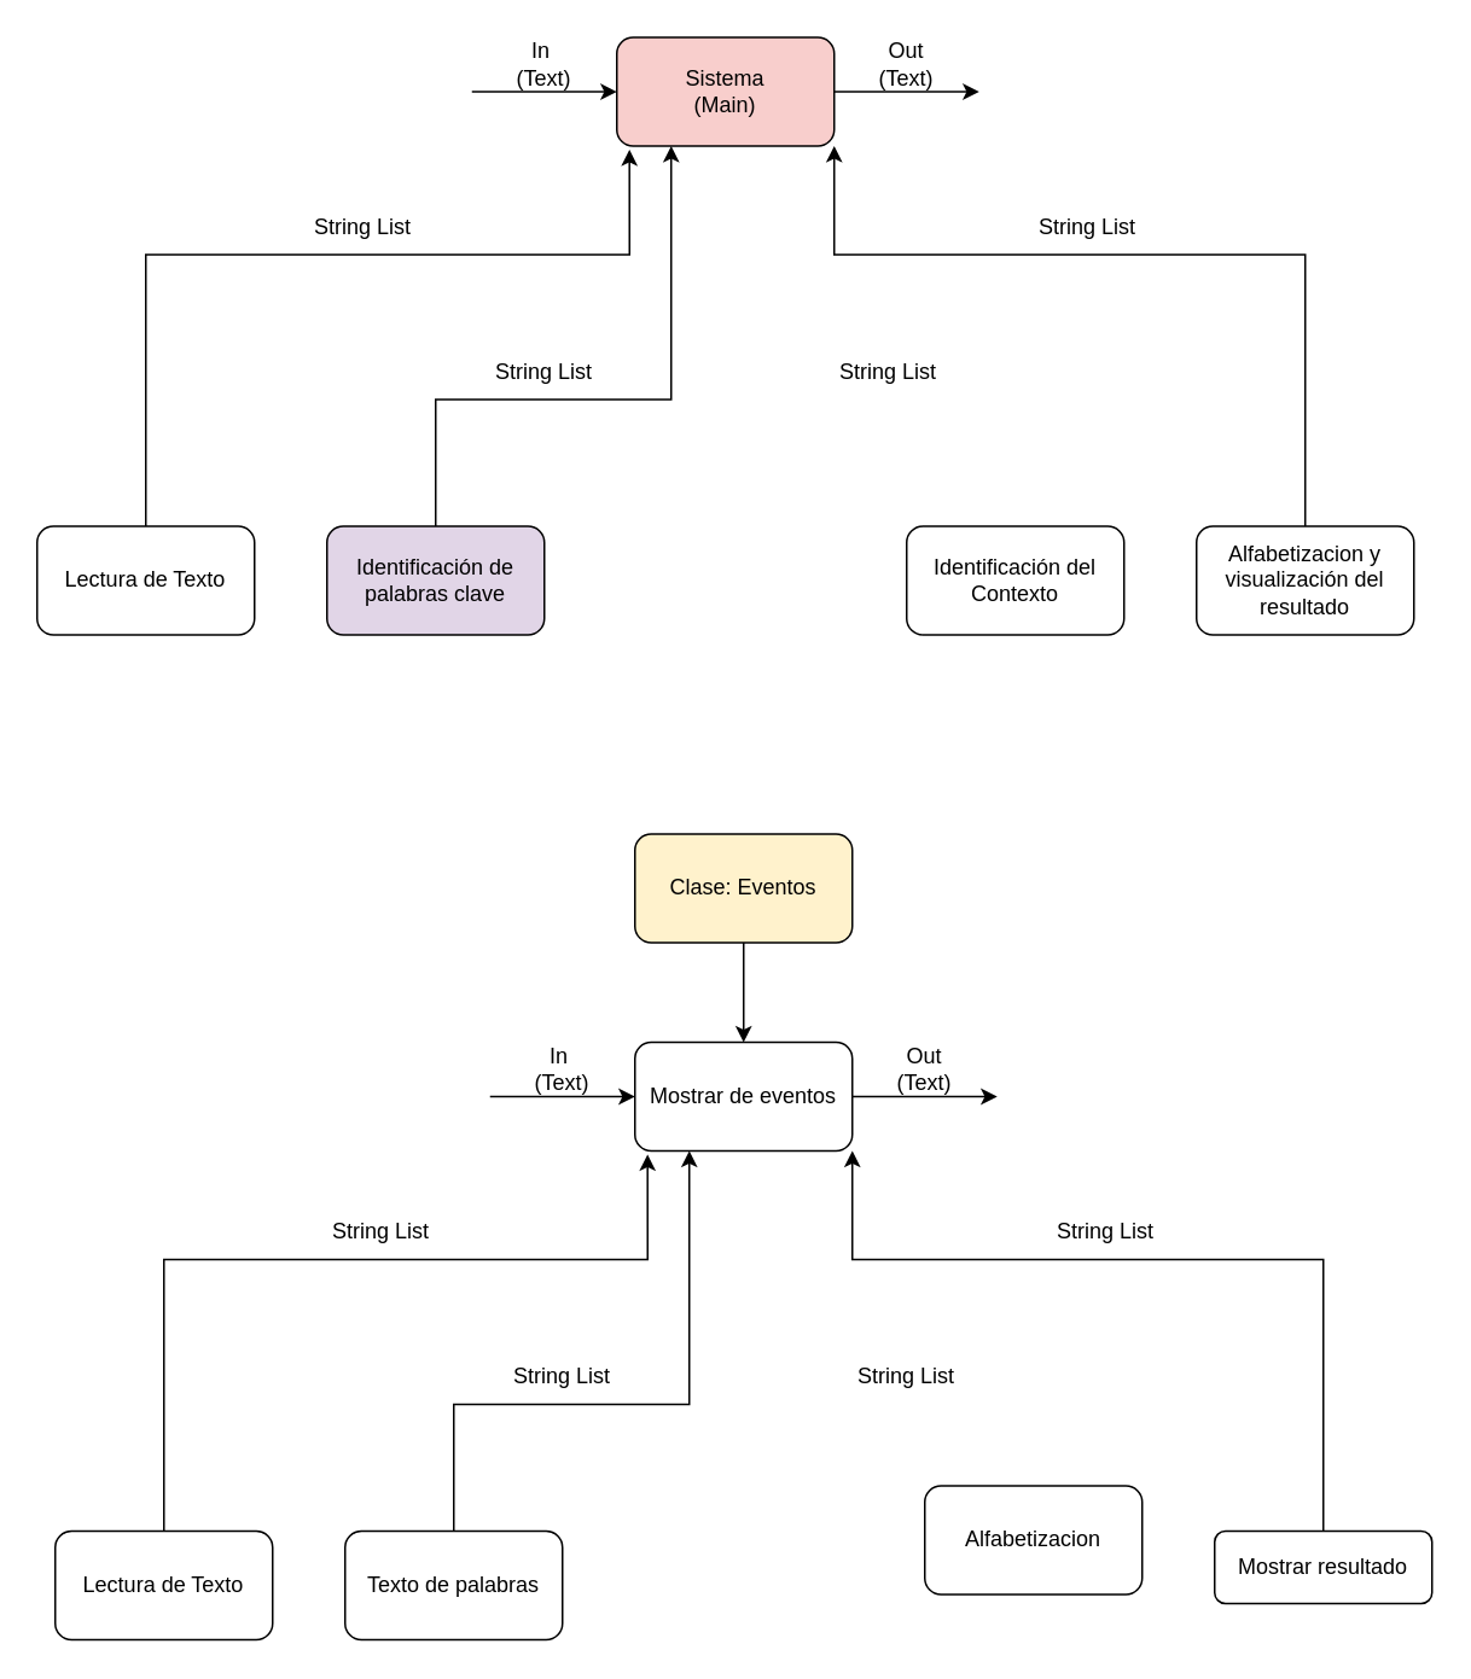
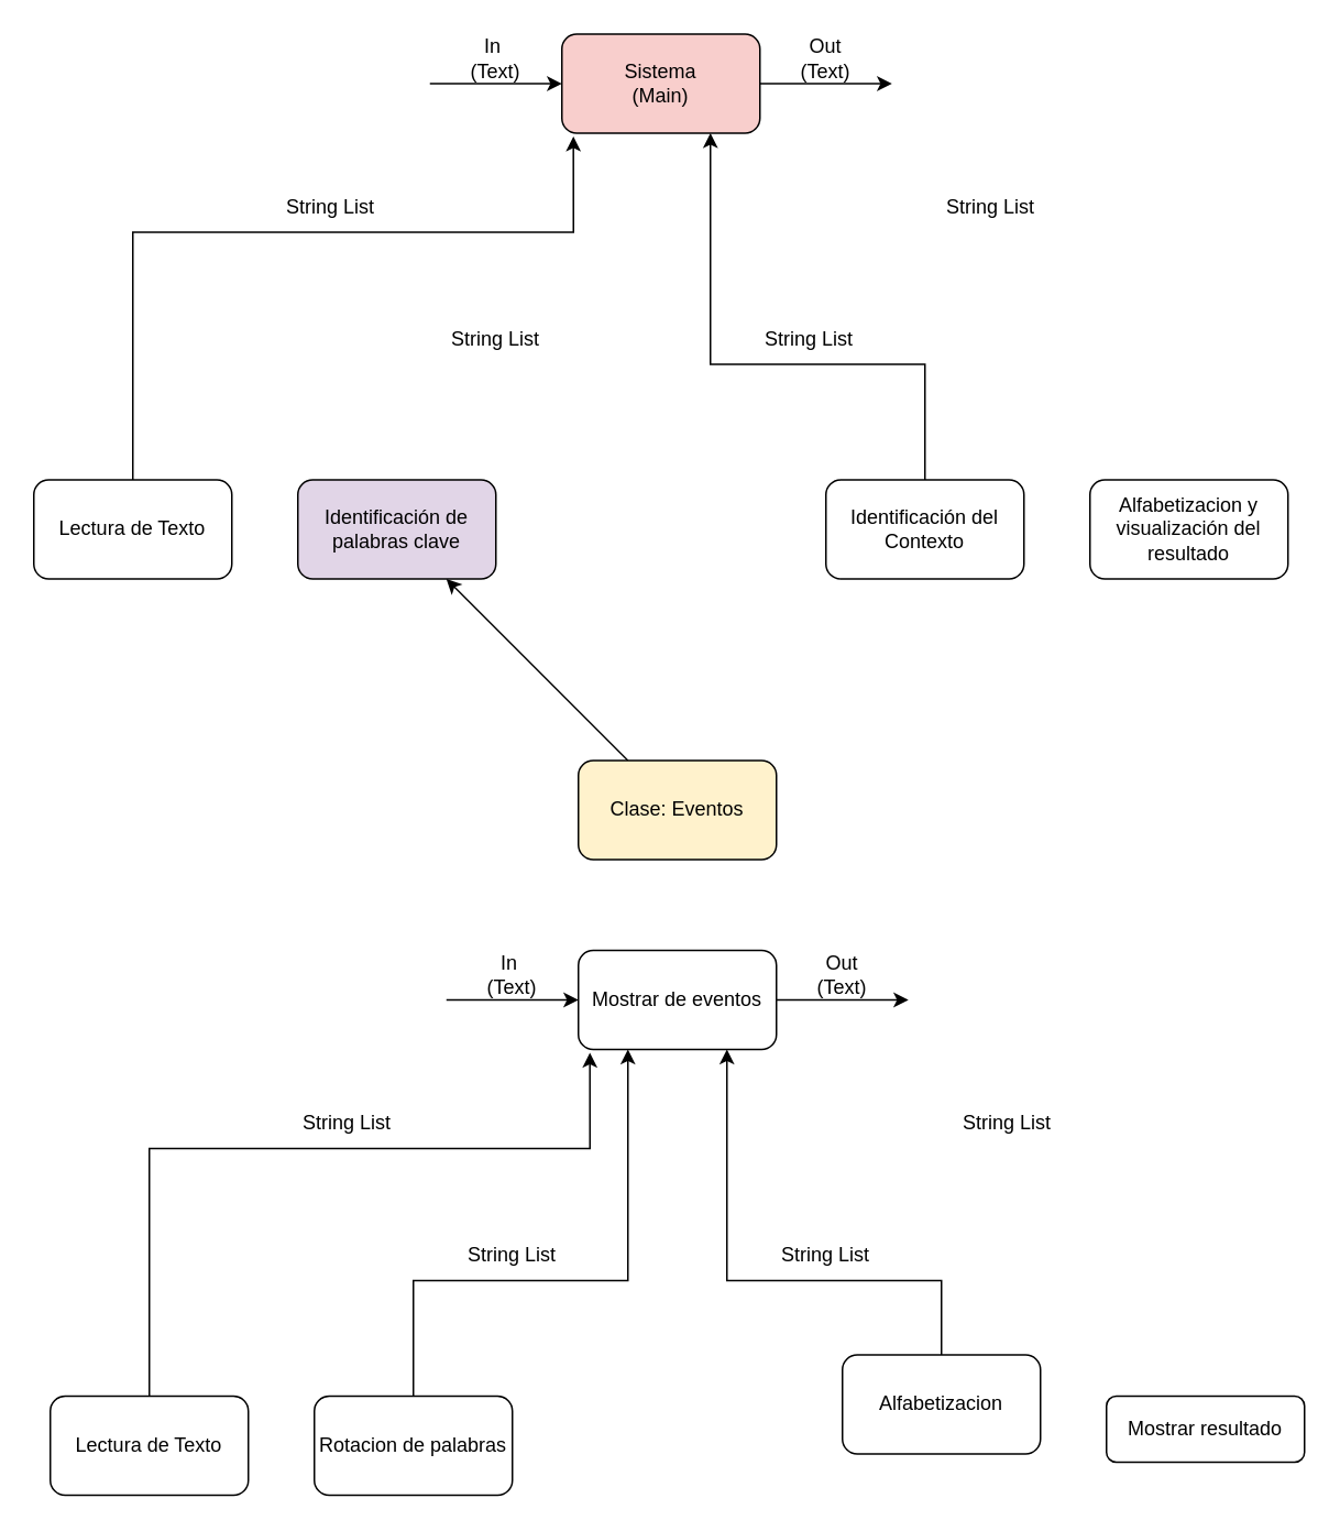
  <mxCell id="0" />
  <mxCell id="1" parent="0" />
  <mxCell id="2" style="edgeStyle=orthogonalEdgeStyle;rounded=0;orthogonalLoop=1;jettySize=auto;html=1;entryX=0.058;entryY=1.033;entryDx=0;entryDy=0;entryPerimeter=0;exitX=0.5;exitY=0;exitDx=0;exitDy=0;" parent="1" source="3" target="16" edge="1"><mxGeometry relative="1" as="geometry"><mxPoint x="220" y="200" as="sourcePoint" /><mxPoint x="290" y="50" as="targetPoint" /><Array as="points"><mxPoint x="80" y="140" /><mxPoint x="347" y="140" /></Array></mxGeometry></mxCell>
  <mxCell id="3" value="Lectura de Texto" style="rounded=1;whiteSpace=wrap;html=1;" parent="1" vertex="1"><mxGeometry x="20" y="290" width="120" height="60" as="geometry" /></mxCell>
- <mxCell id="4" style="edgeStyle=orthogonalEdgeStyle;rounded=0;orthogonalLoop=1;jettySize=auto;html=1;exitX=0.5;exitY=0;exitDx=0;exitDy=0;entryX=0.25;entryY=1;entryDx=0;entryDy=0;" parent="1" source="5" target="16" edge="1"><mxGeometry relative="1" as="geometry"><Array as="points"><mxPoint x="240" y="220" /><mxPoint x="370" y="220" /></Array></mxGeometry></mxCell>
  <mxCell id="5" value="Identificación de palabras clave" style="rounded=1;whiteSpace=wrap;html=1;fillColor=#e1d5e7;" parent="1" vertex="1"><mxGeometry x="180" y="290" width="120" height="60" as="geometry" /></mxCell>
+ <mxCell id="6" style="edgeStyle=orthogonalEdgeStyle;rounded=0;orthogonalLoop=1;jettySize=auto;html=1;exitX=0.5;exitY=0;exitDx=0;exitDy=0;entryX=0.75;entryY=1;entryDx=0;entryDy=0;" parent="1" source="7" target="16" edge="1"><mxGeometry relative="1" as="geometry"><mxPoint x="440" y="110" as="targetPoint" /><Array as="points"><mxPoint x="560" y="220" /><mxPoint x="430" y="220" /></Array></mxGeometry></mxCell>
  <mxCell id="7" value="Identificación del Contexto" style="rounded=1;whiteSpace=wrap;html=1;" parent="1" vertex="1"><mxGeometry x="500" y="290" width="120" height="60" as="geometry" /></mxCell>
- <mxCell id="8" style="edgeStyle=orthogonalEdgeStyle;rounded=0;orthogonalLoop=1;jettySize=auto;html=1;exitX=0.5;exitY=0;exitDx=0;exitDy=0;entryX=1;entryY=1;entryDx=0;entryDy=0;" parent="1" source="9" target="16" edge="1"><mxGeometry relative="1" as="geometry"><Array as="points"><mxPoint x="720" y="140" /><mxPoint x="460" y="140" /></Array></mxGeometry></mxCell>
  <mxCell id="9" value="Alfabetizacion y visualización del resultado" style="rounded=1;whiteSpace=wrap;html=1;" parent="1" vertex="1"><mxGeometry x="660" y="290" width="120" height="60" as="geometry" /></mxCell>
  <mxCell id="10" value="" style="endArrow=classic;html=1;rounded=0;entryX=0;entryY=0.5;entryDx=0;entryDy=0;" parent="1" target="16" edge="1"><mxGeometry width="50" height="50" relative="1" as="geometry"><mxPoint x="260" y="50" as="sourcePoint" /><mxPoint x="230" y="60" as="targetPoint" /></mxGeometry></mxCell>
  <mxCell id="11" value="In&amp;nbsp;&lt;div&gt;(Text)&lt;/div&gt;" style="text;html=1;align=center;verticalAlign=middle;whiteSpace=wrap;rounded=0;" parent="1" vertex="1"><mxGeometry x="270" y="20" width="60" height="30" as="geometry" /></mxCell>
  <mxCell id="12" value="String List" style="text;html=1;align=center;verticalAlign=middle;whiteSpace=wrap;rounded=0;" parent="1" vertex="1"><mxGeometry x="170" y="110" width="60" height="30" as="geometry" /></mxCell>
  <mxCell id="13" value="String List" style="text;html=1;align=center;verticalAlign=middle;whiteSpace=wrap;rounded=0;" parent="1" vertex="1"><mxGeometry x="460" y="190" width="60" height="30" as="geometry" /></mxCell>
  <mxCell id="14" value="Out&lt;div&gt;(Text)&lt;/div&gt;" style="text;html=1;align=center;verticalAlign=middle;whiteSpace=wrap;rounded=0;" parent="1" vertex="1"><mxGeometry x="470" y="20" width="60" height="30" as="geometry" /></mxCell>
  <mxCell id="15" style="edgeStyle=orthogonalEdgeStyle;rounded=0;orthogonalLoop=1;jettySize=auto;html=1;exitX=1;exitY=0.5;exitDx=0;exitDy=0;" parent="1" source="16" edge="1"><mxGeometry relative="1" as="geometry"><mxPoint x="540" y="50" as="targetPoint" /></mxGeometry></mxCell>
  <mxCell id="16" value="Sistema&lt;div&gt;(Main)&lt;/div&gt;" style="rounded=1;whiteSpace=wrap;html=1;fillColor=#f8cecc;" parent="1" vertex="1"><mxGeometry x="340" y="20" width="120" height="60" as="geometry" /></mxCell>
  <mxCell id="17" value="String List" style="text;html=1;align=center;verticalAlign=middle;whiteSpace=wrap;rounded=0;" parent="1" vertex="1"><mxGeometry x="270" y="190" width="60" height="30" as="geometry" /></mxCell>
  <mxCell id="18" value="String List" style="text;html=1;align=center;verticalAlign=middle;whiteSpace=wrap;rounded=0;" parent="1" vertex="1"><mxGeometry x="570" y="110" width="60" height="30" as="geometry" /></mxCell>
  <mxCell id="19" style="edgeStyle=orthogonalEdgeStyle;rounded=0;orthogonalLoop=1;jettySize=auto;html=1;entryX=0.058;entryY=1.033;entryDx=0;entryDy=0;entryPerimeter=0;exitX=0.5;exitY=0;exitDx=0;exitDy=0;" edge="1" parent="1" source="20" target="33"><mxGeometry relative="1" as="geometry"><mxPoint x="230" y="755" as="sourcePoint" /><mxPoint x="300" y="605" as="targetPoint" /><Array as="points"><mxPoint x="90" y="695" /><mxPoint x="357" y="695" /></Array></mxGeometry></mxCell>
  <mxCell id="20" value="Lectura de Texto" style="rounded=1;whiteSpace=wrap;html=1;" vertex="1" parent="1"><mxGeometry x="30" y="845" width="120" height="60" as="geometry" /></mxCell>
  <mxCell id="21" style="edgeStyle=orthogonalEdgeStyle;rounded=0;orthogonalLoop=1;jettySize=auto;html=1;exitX=0.5;exitY=0;exitDx=0;exitDy=0;entryX=0.25;entryY=1;entryDx=0;entryDy=0;" edge="1" parent="1" source="22" target="33"><mxGeometry relative="1" as="geometry"><Array as="points"><mxPoint x="250" y="775" /><mxPoint x="380" y="775" /></Array></mxGeometry></mxCell>
- <mxCell id="22" value="Texto de palabras" style="rounded=1;whiteSpace=wrap;html=1;" vertex="1" parent="1"><mxGeometry x="190" y="845" width="120" height="60" as="geometry" /></mxCell>
+ <mxCell id="22" value="Rotacion de palabras" style="rounded=1;whiteSpace=wrap;html=1;" vertex="1" parent="1"><mxGeometry x="190" y="845" width="120" height="60" as="geometry" /></mxCell>
+ <mxCell id="23" style="edgeStyle=orthogonalEdgeStyle;rounded=0;orthogonalLoop=1;jettySize=auto;html=1;exitX=0.5;exitY=0;exitDx=0;exitDy=0;entryX=0.75;entryY=1;entryDx=0;entryDy=0;" edge="1" parent="1" source="24" target="33"><mxGeometry relative="1" as="geometry"><mxPoint x="450" y="665" as="targetPoint" /><Array as="points"><mxPoint x="570" y="775" /><mxPoint x="440" y="775" /></Array></mxGeometry></mxCell>
  <mxCell id="24" value="Alfabetizacion" style="rounded=1;whiteSpace=wrap;html=1;" vertex="1" parent="1"><mxGeometry x="510" y="820" width="120" height="60" as="geometry" /></mxCell>
- <mxCell id="25" style="edgeStyle=orthogonalEdgeStyle;rounded=0;orthogonalLoop=1;jettySize=auto;html=1;exitX=0.5;exitY=0;exitDx=0;exitDy=0;entryX=1;entryY=1;entryDx=0;entryDy=0;" edge="1" parent="1" source="26" target="33"><mxGeometry relative="1" as="geometry"><Array as="points"><mxPoint x="730" y="695" /><mxPoint x="470" y="695" /></Array></mxGeometry></mxCell>
  <mxCell id="26" value="Mostrar resultado" style="rounded=1;whiteSpace=wrap;html=1;" vertex="1" parent="1"><mxGeometry x="670" y="845" width="120" height="40" as="geometry" /></mxCell>
  <mxCell id="27" value="" style="endArrow=classic;html=1;rounded=0;entryX=0;entryY=0.5;entryDx=0;entryDy=0;" edge="1" parent="1" target="33"><mxGeometry width="50" height="50" relative="1" as="geometry"><mxPoint x="270" y="605" as="sourcePoint" /><mxPoint x="240" y="615" as="targetPoint" /></mxGeometry></mxCell>
  <mxCell id="28" value="In&amp;nbsp;&lt;div&gt;(Text)&lt;/div&gt;" style="text;html=1;align=center;verticalAlign=middle;whiteSpace=wrap;rounded=0;" vertex="1" parent="1"><mxGeometry x="280" y="575" width="60" height="30" as="geometry" /></mxCell>
  <mxCell id="29" value="String List" style="text;html=1;align=center;verticalAlign=middle;whiteSpace=wrap;rounded=0;" vertex="1" parent="1"><mxGeometry x="180" y="665" width="60" height="30" as="geometry" /></mxCell>
  <mxCell id="30" value="String List" style="text;html=1;align=center;verticalAlign=middle;whiteSpace=wrap;rounded=0;" vertex="1" parent="1"><mxGeometry x="470" y="745" width="60" height="30" as="geometry" /></mxCell>
  <mxCell id="31" value="Out&lt;div&gt;(Text)&lt;/div&gt;" style="text;html=1;align=center;verticalAlign=middle;whiteSpace=wrap;rounded=0;" vertex="1" parent="1"><mxGeometry x="480" y="575" width="60" height="30" as="geometry" /></mxCell>
  <mxCell id="32" style="edgeStyle=orthogonalEdgeStyle;rounded=0;orthogonalLoop=1;jettySize=auto;html=1;exitX=1;exitY=0.5;exitDx=0;exitDy=0;" edge="1" parent="1" source="33"><mxGeometry relative="1" as="geometry"><mxPoint x="550" y="605" as="targetPoint" /></mxGeometry></mxCell>
  <mxCell id="33" value="Mostrar de eventos" style="rounded=1;whiteSpace=wrap;html=1;" vertex="1" parent="1"><mxGeometry x="350" y="575" width="120" height="60" as="geometry" /></mxCell>
  <mxCell id="34" value="String List" style="text;html=1;align=center;verticalAlign=middle;whiteSpace=wrap;rounded=0;" vertex="1" parent="1"><mxGeometry x="280" y="745" width="60" height="30" as="geometry" /></mxCell>
  <mxCell id="35" value="String List" style="text;html=1;align=center;verticalAlign=middle;whiteSpace=wrap;rounded=0;" vertex="1" parent="1"><mxGeometry x="580" y="665" width="60" height="30" as="geometry" /></mxCell>
- <mxCell id="36" value="" style="edgeStyle=none;html=1;" edge="1" parent="1" source="37" target="33"><mxGeometry relative="1" as="geometry" /></mxCell>
+ <mxCell id="36" value="" style="edgeStyle=none;html=1;" edge="1" parent="1" source="37" target="5"><mxGeometry relative="1" as="geometry" /></mxCell>
  <mxCell id="37" value="Clase: Eventos" style="rounded=1;whiteSpace=wrap;html=1;fillColor=#fff2cc;" vertex="1" parent="1"><mxGeometry x="350" y="460" width="120" height="60" as="geometry" /></mxCell>
